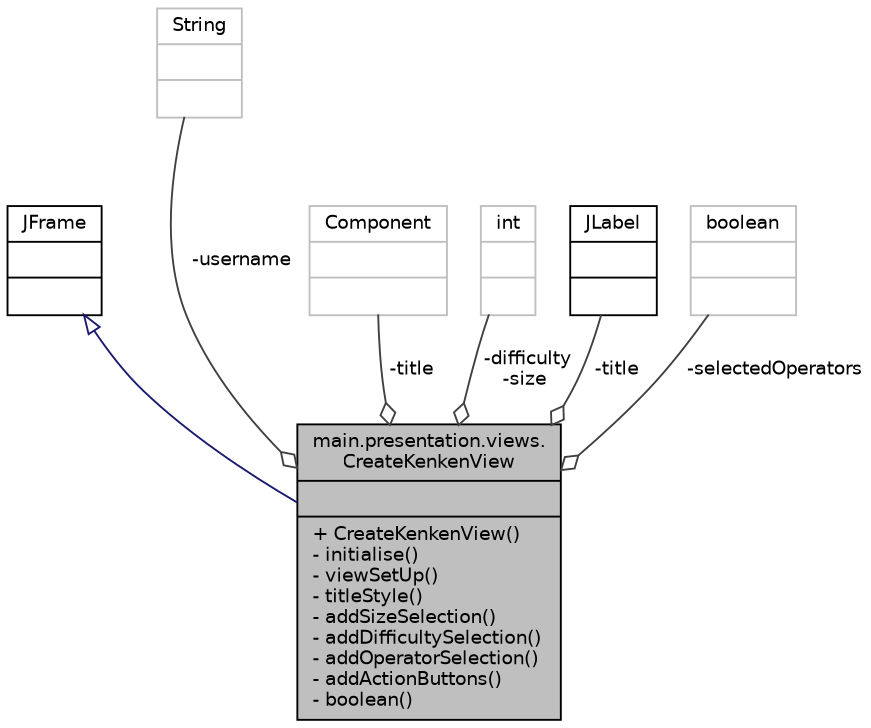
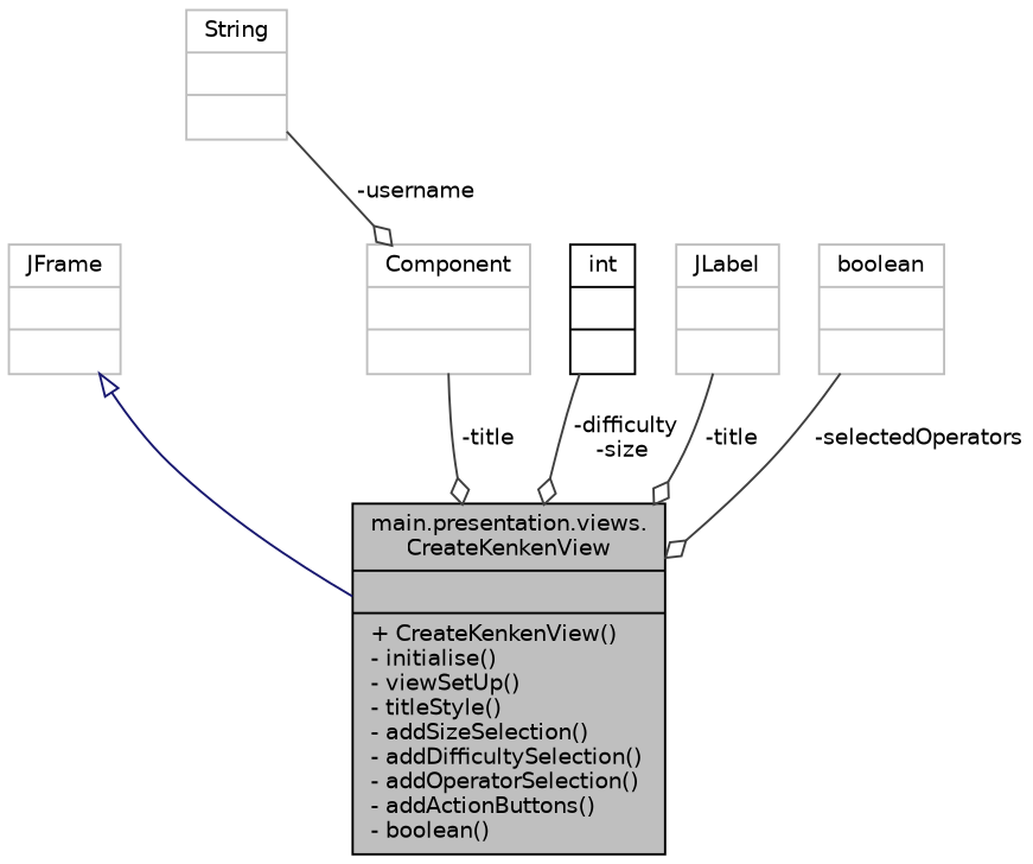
  digraph {
    node [color=grey75 fillcolor=white fontname=Helvetica fontsize=10 shape=record style=filled]
    edge [color=grey25 fontname=Helvetica fontsize=10 labelfontname=Helvetica labelfontsize=10 style=solid arrowhead=odiamond]
    n1 [color=black fillcolor=grey75 fontcolor=black height=0.2 label="{main.presentation.views.\lCreateKenkenView\n||+ CreateKenkenView()\l- initialise()\l- viewSetUp()\l- titleStyle()\l- addSizeSelection()\l- addDifficultySelection()\l- addOperatorSelection()\l- addActionButtons()\l- boolean()\l}" width=0.4]
-   n2 [color=black height=0.2 label="{JFrame\n||}" width=0.4]
+   n2 [height=0.2 label="{JFrame\n||}" width=0.4]
    n3 [height=0.2 label="{String\n||}" width=0.4]
-   n4 [height=0.2 label="{int\n||}" width=0.4]
-   n5 [color=black height=0.2 label="{JLabel\n||}" width=0.4]
+   n4 [color=black height=0.2 label="{int\n||}" width=0.4]
+   n5 [height=0.2 label="{JLabel\n||}" width=0.4]
    n6 [height=0.2 label="{Component\n||}" width=0.4]
    n7 [height=0.2 label="{boolean\n||}" width=0.4]
    n2 -> n1 [arrowtail=onormal color=midnightblue dir=back arrowhead=""]
-   n3 -> n1 [label=" -username"]
+   n3 -> n6 [label=" -username"]
    n4 -> n1 [label=" -difficulty\n-size"]
    n5 -> n1 [label=" -title"]
    n6 -> n1 [label=" -title"]
    n7 -> n1 [label=" -selectedOperators"]
  }
